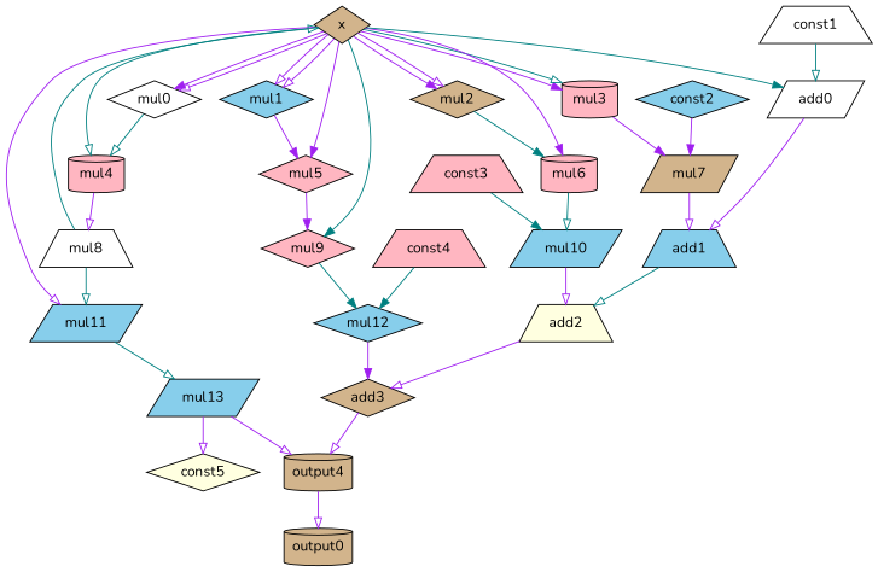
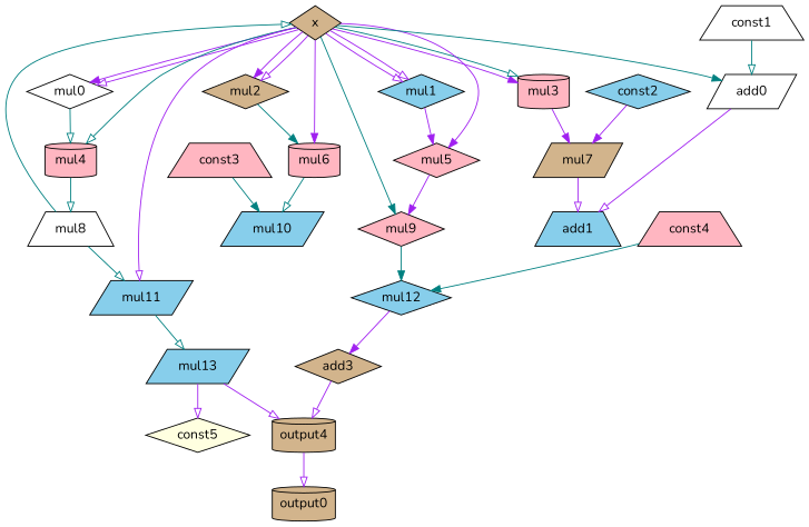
  digraph {
    fontname=Nunito
    node [fillcolor=skyblue fontname=Nunito opcode=mul shape=diamond style=filled]
    edge [arrowhead=onormal color=purple fontname=Nunito operand=0]
    x [fillcolor=tan opcode=load]
    mul0 [fillcolor=white]
    mul1
    mul2 [fillcolor=tan]
    mul3 [fillcolor=lightpink shape=cylinder]
    mul4 [fillcolor=lightpink shape=cylinder]
    mul5 [fillcolor=lightpink]
    mul6 [fillcolor=lightpink shape=cylinder]
    mul9 [fillcolor=lightpink]
    mul11 [shape=parallelogram]
    add0 [fillcolor=white opcode=add shape=parallelogram]
    mul7 [fillcolor=tan shape=parallelogram]
    mul8 [fillcolor=white shape=trapezium]
    mul10 [shape=parallelogram]
    mul12
    mul13 [shape=parallelogram]
    add1 [opcode=add shape=trapezium]
    const1 [fillcolor=white opcode=const shape=trapezium]
    const2 [opcode=const]
    const3 [fillcolor=lightpink opcode=const shape=trapezium]
-   add2 [fillcolor=lightyellow opcode=add shape=trapezium]
    const4 [fillcolor=lightpink opcode=const shape=trapezium]
    add3 [fillcolor=tan opcode=add]
    const5 [fillcolor=lightyellow opcode=const]
    n25 [fillcolor=tan label=output4 opcode=add shape=cylinder]
    output0 [fillcolor=tan opcode=store shape=cylinder]
    x -> mul0 [arrowhead=normal]
    x -> mul0 [operand=1]
    x -> mul1
    x -> mul1 [operand=1]
    x -> mul2 [arrowhead=normal]
    x -> mul2 [operand=1]
    x -> mul3 [arrowhead=normal]
    x -> mul3 [color=teal operand=1]
    x -> mul4 [color=teal]
    x -> mul5 [arrowhead=normal operand=1]
    x -> mul6 [arrowhead=normal]
    x -> mul9 [arrowhead=normal color=teal]
    x -> mul11
    x -> add0 [arrowhead=normal color=teal operand=1]
    mul0 -> mul4 [color=teal operand=1]
    mul1 -> mul5 [arrowhead=normal]
    mul2 -> mul6 [arrowhead=normal color=teal operand=1]
    mul3 -> mul7 [arrowhead=normal operand=1]
-   mul4 -> mul8 [operand=1]
+   mul4 -> mul8 [color=teal operand=1]
    mul5 -> mul9 [arrowhead=normal operand=1]
    mul6 -> mul10 [color=teal operand=1]
    mul9 -> mul12 [arrowhead=normal color=teal operand=1]
    mul11 -> mul13 [color=teal]
    add0 -> add1 [operand=1]
    mul7 -> add1
    mul8 -> x [color=teal]
    mul8 -> mul11 [color=teal operand=1]
-   mul10 -> add2
    mul12 -> add3 [arrowhead=normal]
    mul13 -> const5 [operand=1]
    mul13 -> n25
-   add1 -> add2 [color=teal operand=1]
    const1 -> add0 [color=teal]
    const2 -> mul7 [arrowhead=normal]
    const3 -> mul10 [arrowhead=normal color=teal]
-   add2 -> add3 [operand=1]
    const4 -> mul12 [arrowhead=normal color=teal]
    add3 -> n25 [operand=1]
    n25 -> output0
  }
